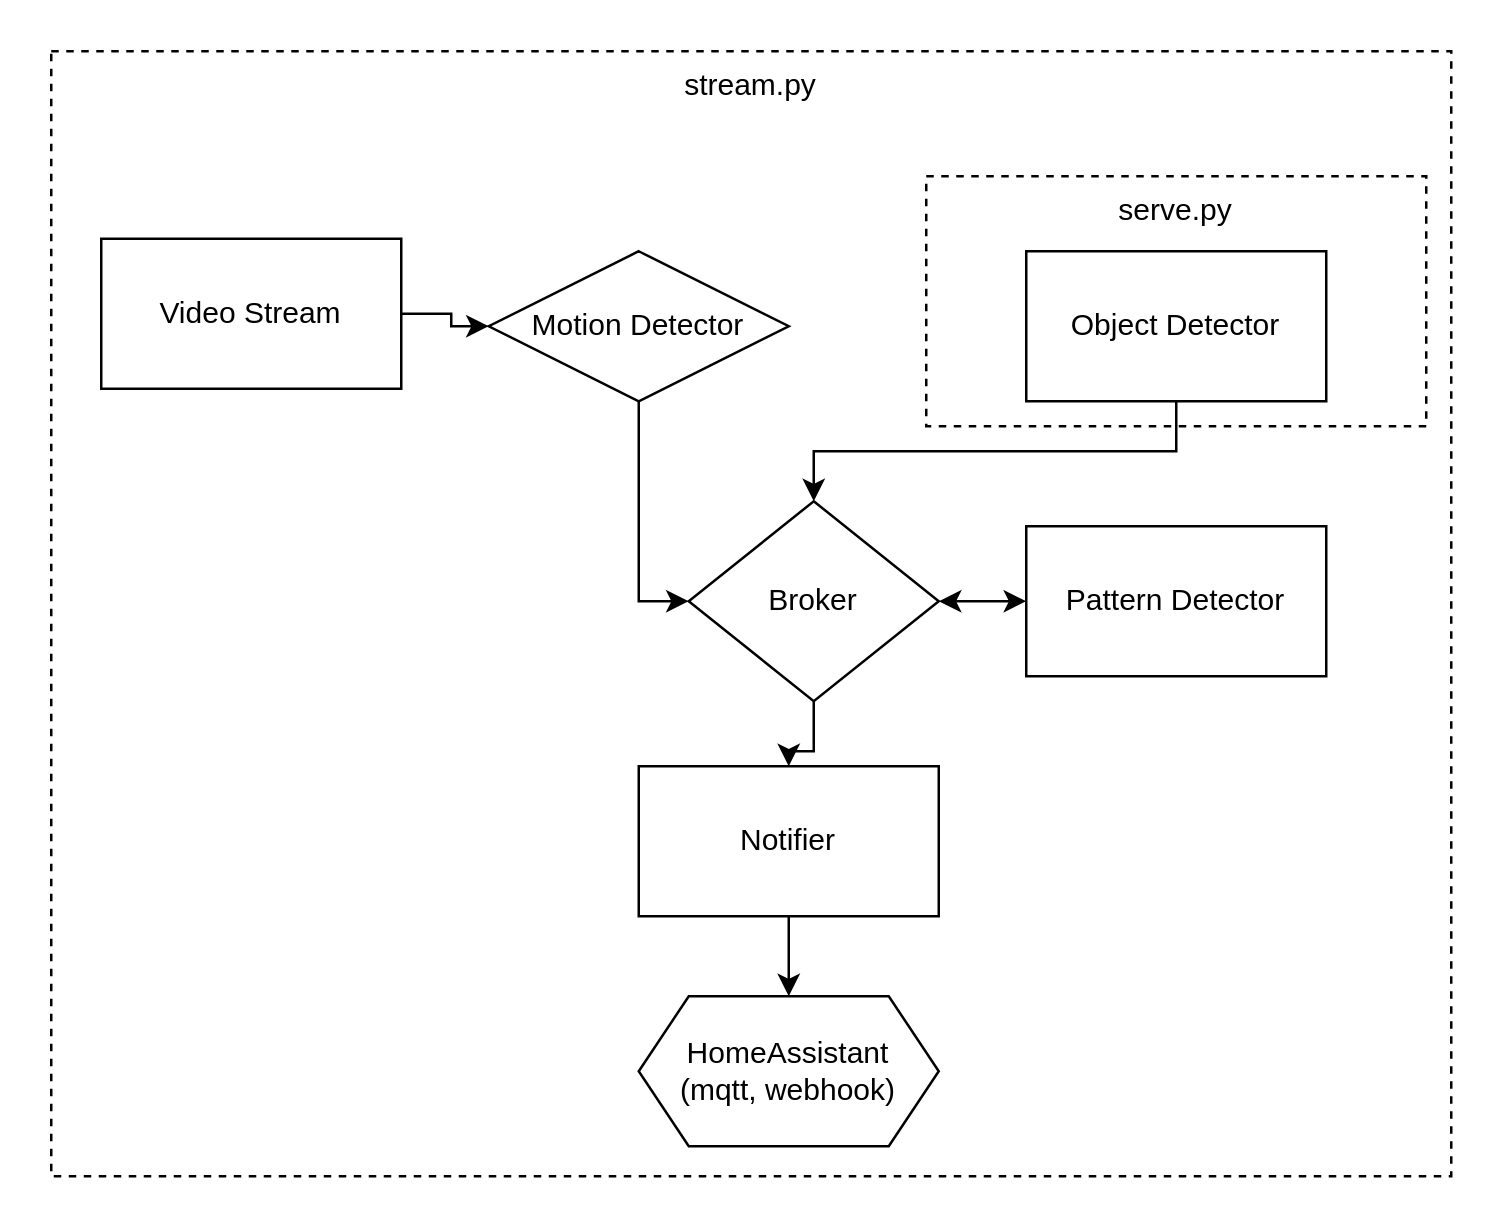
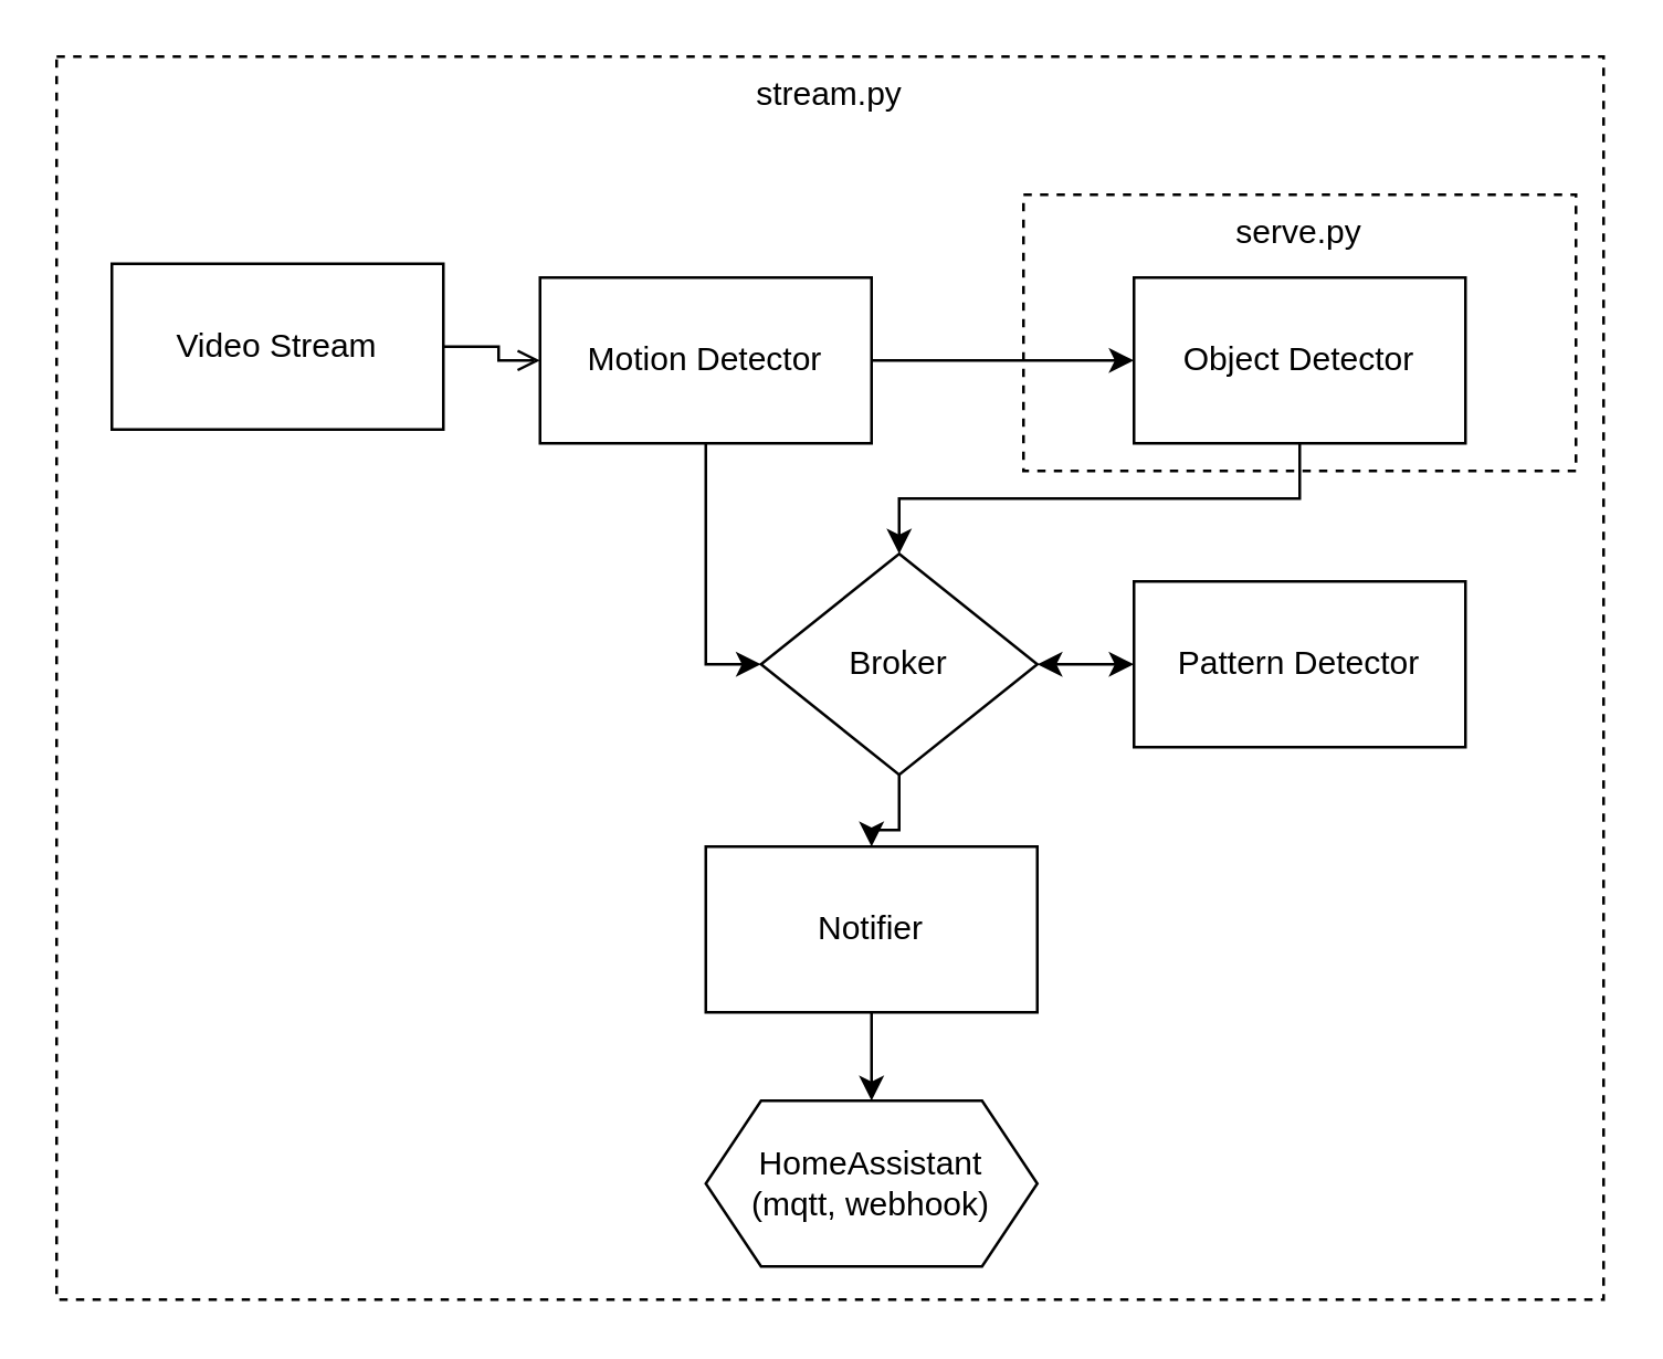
  <mxCell id="0" />
  <mxCell id="1" parent="0" />
  <mxCell id="2" value="stream.py" style="whiteSpace=wrap;html=1;rounded=0;dashed=1;fillColor=none;verticalAlign=top;" vertex="1" parent="1"><mxGeometry x="20" y="20" width="560" height="450" as="geometry" /></mxCell>
  <mxCell id="3" value="serve.py" style="whiteSpace=wrap;html=1;rounded=0;dashed=1;fillColor=none;verticalAlign=top;" vertex="1" parent="1"><mxGeometry x="370" y="70" width="200" height="100" as="geometry" /></mxCell>
- <mxCell id="4" value="" style="edgeStyle=orthogonalEdgeStyle;rounded=0;orthogonalLoop=1;jettySize=auto;html=1;" edge="1" parent="1" source="5" target="8"><mxGeometry relative="1" as="geometry" /></mxCell>
+ <mxCell id="4" value="" style="edgeStyle=orthogonalEdgeStyle;rounded=0;orthogonalLoop=1;jettySize=auto;html=1;endArrow=open;" edge="1" parent="1" source="5" target="8"><mxGeometry relative="1" as="geometry" /></mxCell>
  <mxCell id="5" value="Video Stream" style="rounded=0;whiteSpace=wrap;html=1;" vertex="1" parent="1"><mxGeometry x="40" y="95" width="120" height="60" as="geometry" /></mxCell>
+ <mxCell id="6" value="" style="edgeStyle=orthogonalEdgeStyle;rounded=0;orthogonalLoop=1;jettySize=auto;html=1;" edge="1" parent="1" source="8" target="10"><mxGeometry relative="1" as="geometry" /></mxCell>
  <mxCell id="7" style="edgeStyle=orthogonalEdgeStyle;rounded=0;orthogonalLoop=1;jettySize=auto;html=1;exitX=0.5;exitY=1;exitDx=0;exitDy=0;entryX=0;entryY=0.5;entryDx=0;entryDy=0;" edge="1" parent="1" source="8" target="13"><mxGeometry relative="1" as="geometry" /></mxCell>
- <mxCell id="8" value="Motion Detector" style="rhombus;whiteSpace=wrap;html=1;" vertex="1" parent="1"><mxGeometry x="195" y="100" width="120" height="60" as="geometry" /></mxCell>
+ <mxCell id="8" value="Motion Detector" style="whiteSpace=wrap;html=1;rounded=0;" vertex="1" parent="1"><mxGeometry x="195" y="100" width="120" height="60" as="geometry" /></mxCell>
  <mxCell id="9" style="edgeStyle=orthogonalEdgeStyle;rounded=0;orthogonalLoop=1;jettySize=auto;html=1;exitX=0.5;exitY=1;exitDx=0;exitDy=0;" edge="1" parent="1" source="10" target="13"><mxGeometry relative="1" as="geometry" /></mxCell>
  <mxCell id="10" value="Object Detector" style="whiteSpace=wrap;html=1;rounded=0;" vertex="1" parent="1"><mxGeometry x="410" y="100" width="120" height="60" as="geometry" /></mxCell>
  <mxCell id="11" value="" style="edgeStyle=orthogonalEdgeStyle;rounded=0;orthogonalLoop=1;jettySize=auto;html=1;" edge="1" parent="1" source="13" target="15"><mxGeometry relative="1" as="geometry" /></mxCell>
  <mxCell id="12" value="" style="edgeStyle=orthogonalEdgeStyle;rounded=0;orthogonalLoop=1;jettySize=auto;html=1;startArrow=classic;startFill=1;" edge="1" parent="1" source="13" target="17"><mxGeometry relative="1" as="geometry" /></mxCell>
  <mxCell id="13" value="Broker" style="rhombus;whiteSpace=wrap;html=1;rounded=0;" vertex="1" parent="1"><mxGeometry x="275" y="200" width="100" height="80" as="geometry" /></mxCell>
  <mxCell id="14" value="" style="edgeStyle=orthogonalEdgeStyle;rounded=0;orthogonalLoop=1;jettySize=auto;html=1;" edge="1" parent="1" source="15" target="16"><mxGeometry relative="1" as="geometry" /></mxCell>
  <mxCell id="15" value="Notifier" style="whiteSpace=wrap;html=1;rounded=0;" vertex="1" parent="1"><mxGeometry x="255" y="306" width="120" height="60" as="geometry" /></mxCell>
  <mxCell id="16" value="HomeAssistant&lt;br&gt;(mqtt, webhook)" style="shape=hexagon;perimeter=hexagonPerimeter2;whiteSpace=wrap;html=1;fixedSize=1;rounded=0;" vertex="1" parent="1"><mxGeometry x="255" y="398" width="120" height="60" as="geometry" /></mxCell>
  <mxCell id="17" value="Pattern Detector" style="whiteSpace=wrap;html=1;rounded=0;" vertex="1" parent="1"><mxGeometry x="410" y="210" width="120" height="60" as="geometry" /></mxCell>
